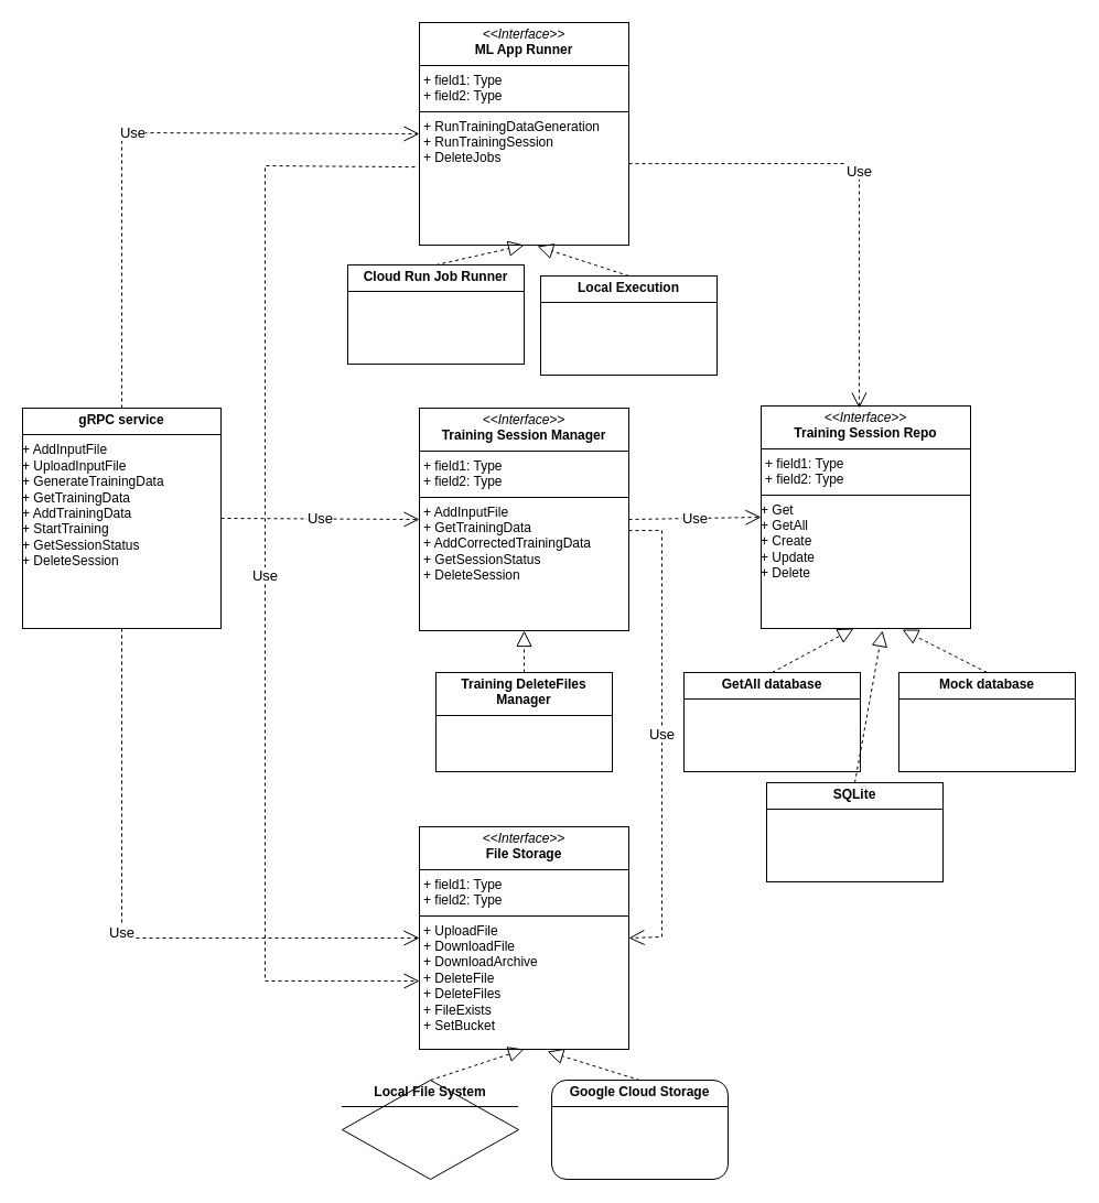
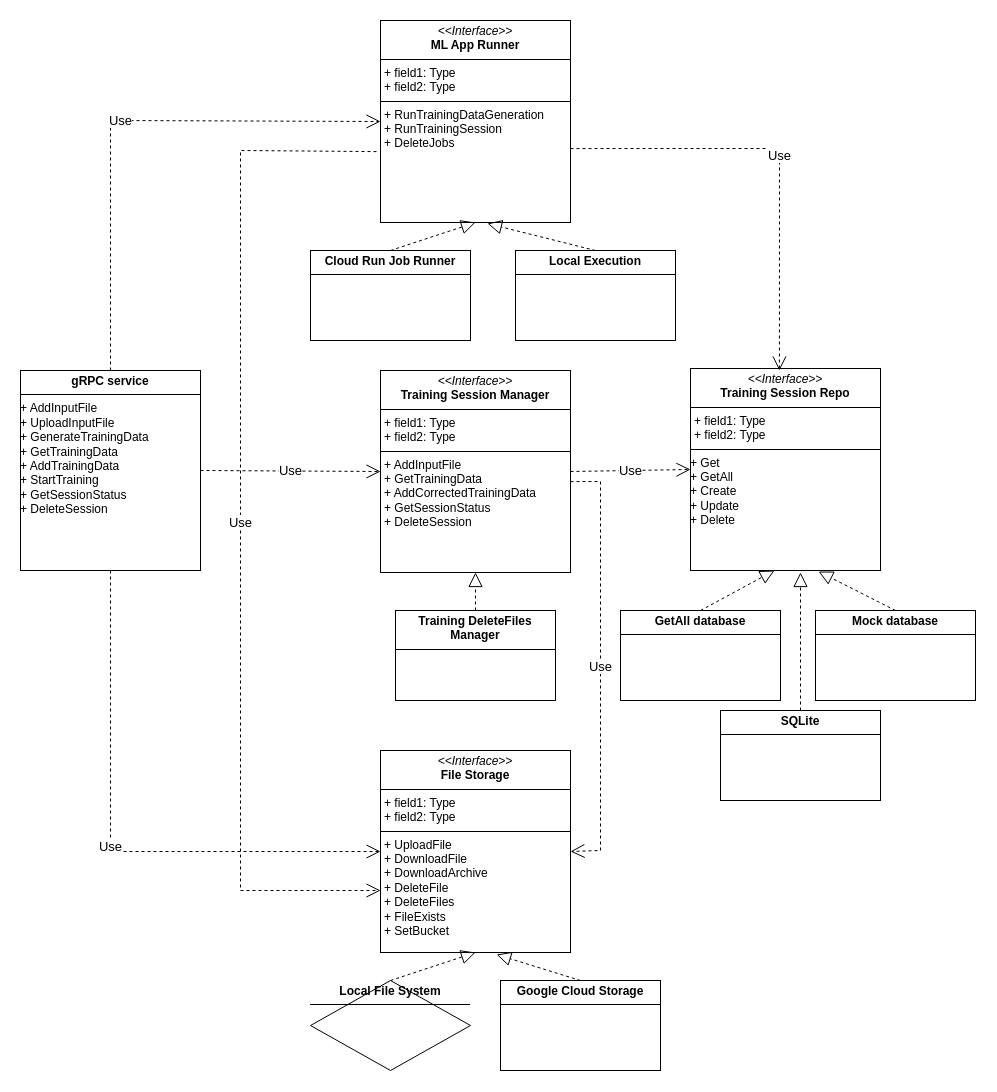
  <mxCell id="0" />
  <mxCell id="1" parent="0" />
  <mxCell id="2" value="&lt;p style=&quot;margin:0px;margin-top:4px;text-align:center;&quot;&gt;&lt;b&gt;gRPC service&lt;/b&gt;&lt;br&gt;&lt;/p&gt;&lt;hr size=&quot;1&quot; style=&quot;border-style:solid;&quot;&gt;&lt;div&gt;+ AddInputFile&lt;/div&gt;&lt;div&gt;+ UploadInputFile&lt;/div&gt;&lt;div&gt;+ GenerateTrainingData&lt;/div&gt;&lt;div&gt;+ GetTrainingData&lt;/div&gt;&lt;div&gt;+ AddTrainingData&lt;/div&gt;&lt;div&gt;+ StartTraining&lt;/div&gt;&lt;div&gt;+ GetSessionStatus&lt;/div&gt;&lt;div&gt;+ DeleteSession&lt;br&gt;&lt;/div&gt;" style="verticalAlign=top;align=left;overflow=fill;html=1;whiteSpace=wrap;" parent="1" vertex="1"><mxGeometry x="20" y="370" width="180" height="200" as="geometry" /></mxCell>
  <mxCell id="3" value="&lt;p style=&quot;margin:0px;margin-top:4px;text-align:center;&quot;&gt;&lt;i&gt;&amp;lt;&amp;lt;Interface&amp;gt;&amp;gt;&lt;/i&gt;&lt;br&gt;&lt;b&gt;File Storage&lt;/b&gt;&lt;br&gt;&lt;/p&gt;&lt;hr size=&quot;1&quot; style=&quot;border-style:solid;&quot;&gt;&lt;p style=&quot;margin:0px;margin-left:4px;&quot;&gt;+ field1: Type&lt;br&gt;+ field2: Type&lt;/p&gt;&lt;hr size=&quot;1&quot; style=&quot;border-style:solid;&quot;&gt;&lt;p style=&quot;margin:0px;margin-left:4px;&quot;&gt;+ UploadFile&lt;/p&gt;&lt;p style=&quot;margin:0px;margin-left:4px;&quot;&gt;+ DownloadFile&lt;/p&gt;&lt;p style=&quot;margin:0px;margin-left:4px;&quot;&gt;+ DownloadArchive&lt;/p&gt;&lt;p style=&quot;margin:0px;margin-left:4px;&quot;&gt;+ DeleteFile&lt;/p&gt;&lt;p style=&quot;margin:0px;margin-left:4px;&quot;&gt;+ DeleteFiles&lt;/p&gt;&lt;p style=&quot;margin:0px;margin-left:4px;&quot;&gt;+ FileExists&lt;/p&gt;&lt;p style=&quot;margin:0px;margin-left:4px;&quot;&gt;+ SetBucket&lt;br&gt;&lt;/p&gt;" style="verticalAlign=top;align=left;overflow=fill;html=1;whiteSpace=wrap;" parent="1" vertex="1"><mxGeometry x="380" y="750" width="190" height="202" as="geometry" /></mxCell>
  <mxCell id="4" value="&lt;p style=&quot;margin:0px;margin-top:4px;text-align:center;&quot;&gt;&lt;i&gt;&amp;lt;&amp;lt;Interface&amp;gt;&amp;gt;&lt;/i&gt;&lt;br&gt;&lt;b&gt;Training Session Manager&lt;/b&gt;&lt;br&gt;&lt;/p&gt;&lt;hr size=&quot;1&quot; style=&quot;border-style:solid;&quot;&gt;&lt;p style=&quot;margin:0px;margin-left:4px;&quot;&gt;+ field1: Type&lt;br&gt;+ field2: Type&lt;/p&gt;&lt;hr size=&quot;1&quot; style=&quot;border-style:solid;&quot;&gt;&lt;p style=&quot;margin:0px;margin-left:4px;&quot;&gt;+ AddInputFile&lt;/p&gt;&lt;p style=&quot;margin:0px;margin-left:4px;&quot;&gt;+ GetTrainingData&lt;/p&gt;&lt;p style=&quot;margin:0px;margin-left:4px;&quot;&gt;+ AddCorrectedTrainingData&lt;/p&gt;&lt;p style=&quot;margin:0px;margin-left:4px;&quot;&gt;+ GetSessionStatus&lt;/p&gt;&lt;p style=&quot;margin:0px;margin-left:4px;&quot;&gt;+ DeleteSession&lt;br&gt;&lt;/p&gt;" style="verticalAlign=top;align=left;overflow=fill;html=1;whiteSpace=wrap;" parent="1" vertex="1"><mxGeometry x="380" y="370" width="190" height="202" as="geometry" /></mxCell>
  <mxCell id="5" value="&lt;p style=&quot;margin:0px;margin-top:4px;text-align:center;&quot;&gt;&lt;i&gt;&amp;lt;&amp;lt;Interface&amp;gt;&amp;gt;&lt;/i&gt;&lt;br&gt;&lt;b&gt;ML App Runner&lt;/b&gt;&lt;br&gt;&lt;/p&gt;&lt;hr size=&quot;1&quot; style=&quot;border-style:solid;&quot;&gt;&lt;p style=&quot;margin:0px;margin-left:4px;&quot;&gt;+ field1: Type&lt;br&gt;+ field2: Type&lt;/p&gt;&lt;hr size=&quot;1&quot; style=&quot;border-style:solid;&quot;&gt;&lt;p style=&quot;margin:0px;margin-left:4px;&quot;&gt;+ RunTrainingDataGeneration&lt;/p&gt;&lt;p style=&quot;margin:0px;margin-left:4px;&quot;&gt;+ RunTrainingSession&lt;/p&gt;&lt;p style=&quot;margin:0px;margin-left:4px;&quot;&gt;+ DeleteJobs&lt;br&gt;&lt;/p&gt;" style="verticalAlign=top;align=left;overflow=fill;html=1;whiteSpace=wrap;" parent="1" vertex="1"><mxGeometry x="380" y="20" width="190" height="202" as="geometry" /></mxCell>
  <mxCell id="6" value="&lt;p style=&quot;margin:0px;margin-top:4px;text-align:center;&quot;&gt;&lt;i&gt;&amp;lt;&amp;lt;Interface&amp;gt;&amp;gt;&lt;/i&gt;&lt;br&gt;&lt;b&gt;Training Session Repo&lt;/b&gt;&lt;br&gt;&lt;/p&gt;&lt;hr size=&quot;1&quot; style=&quot;border-style:solid;&quot;&gt;&lt;p style=&quot;margin:0px;margin-left:4px;&quot;&gt;+ field1: Type&lt;br&gt;+ field2: Type&lt;/p&gt;&lt;hr size=&quot;1&quot; style=&quot;border-style:solid;&quot;&gt;&lt;div&gt;+ Get&lt;/div&gt;&lt;div&gt;+ GetAll&lt;/div&gt;&lt;div&gt;+ Create&lt;/div&gt;&lt;div&gt;+ Update&lt;/div&gt;&lt;div&gt;+ Delete&lt;br&gt;&lt;/div&gt;" style="verticalAlign=top;align=left;overflow=fill;html=1;whiteSpace=wrap;" parent="1" vertex="1"><mxGeometry x="690" y="368" width="190" height="202" as="geometry" /></mxCell>
  <mxCell id="7" value="" style="endArrow=block;dashed=1;endFill=0;endSize=12;html=1;rounded=0;exitX=0.5;exitY=0;exitDx=0;exitDy=0;entryX=0.5;entryY=1;entryDx=0;entryDy=0;" parent="1" source="8" target="3" edge="1"><mxGeometry width="160" relative="1" as="geometry"><mxPoint x="840" y="752" as="sourcePoint" /><mxPoint x="920" y="840" as="targetPoint" /></mxGeometry></mxCell>
  <mxCell id="8" value="&lt;p style=&quot;margin:0px;margin-top:4px;text-align:center;&quot;&gt;&lt;b&gt;Local File System&lt;br&gt;&lt;/b&gt;&lt;/p&gt;&lt;hr size=&quot;1&quot; style=&quot;border-style:solid;&quot;&gt;" style="rhombus;verticalAlign=top;align=left;overflow=fill;html=1;whiteSpace=wrap;" parent="1" vertex="1"><mxGeometry x="310" y="980" width="160" height="90" as="geometry" /></mxCell>
- <mxCell id="9" value="&lt;p style=&quot;margin:0px;margin-top:4px;text-align:center;&quot;&gt;&lt;b&gt;Google Cloud Storage&lt;br&gt;&lt;/b&gt;&lt;/p&gt;&lt;hr size=&quot;1&quot; style=&quot;border-style:solid;&quot;&gt;" style="verticalAlign=top;align=left;overflow=fill;html=1;whiteSpace=wrap;rounded=1;" parent="1" vertex="1"><mxGeometry x="500" y="980" width="160" height="90" as="geometry" /></mxCell>
+ <mxCell id="9" value="&lt;p style=&quot;margin:0px;margin-top:4px;text-align:center;&quot;&gt;&lt;b&gt;Google Cloud Storage&lt;br&gt;&lt;/b&gt;&lt;/p&gt;&lt;hr size=&quot;1&quot; style=&quot;border-style:solid;&quot;&gt;" style="verticalAlign=top;align=left;overflow=fill;html=1;whiteSpace=wrap;" parent="1" vertex="1"><mxGeometry x="500" y="980" width="160" height="90" as="geometry" /></mxCell>
  <mxCell id="10" value="" style="endArrow=block;dashed=1;endFill=0;endSize=12;html=1;rounded=0;exitX=0.5;exitY=0;exitDx=0;exitDy=0;entryX=0.611;entryY=1.01;entryDx=0;entryDy=0;entryPerimeter=0;" parent="1" target="3" edge="1" source="9"><mxGeometry width="160" relative="1" as="geometry"><mxPoint x="860" y="648" as="sourcePoint" /><mxPoint x="510" y="960" as="targetPoint" /></mxGeometry></mxCell>
  <mxCell id="11" value="&lt;p style=&quot;margin:0px;margin-top:4px;text-align:center;&quot;&gt;&lt;b&gt;GetAll database&lt;br&gt;&lt;/b&gt;&lt;/p&gt;&lt;hr size=&quot;1&quot; style=&quot;border-style:solid;&quot;&gt;" style="verticalAlign=top;align=left;overflow=fill;html=1;whiteSpace=wrap;" parent="1" vertex="1"><mxGeometry x="620" y="610" width="160" height="90" as="geometry" /></mxCell>
- <mxCell id="12" value="&lt;p style=&quot;margin:0px;margin-top:4px;text-align:center;&quot;&gt;&lt;b&gt;SQLite&lt;br&gt;&lt;/b&gt;&lt;/p&gt;&lt;hr size=&quot;1&quot; style=&quot;border-style:solid;&quot;&gt;" style="verticalAlign=top;align=left;overflow=fill;html=1;whiteSpace=wrap;" parent="1" vertex="1"><mxGeometry x="695" y="710" width="160" height="90" as="geometry" /></mxCell>
+ <mxCell id="12" value="&lt;p style=&quot;margin:0px;margin-top:4px;text-align:center;&quot;&gt;&lt;b&gt;SQLite&lt;br&gt;&lt;/b&gt;&lt;/p&gt;&lt;hr size=&quot;1&quot; style=&quot;border-style:solid;&quot;&gt;" style="verticalAlign=top;align=left;overflow=fill;html=1;whiteSpace=wrap;" parent="1" vertex="1"><mxGeometry x="720" y="710" width="160" height="90" as="geometry" /></mxCell>
  <mxCell id="13" value="&lt;p style=&quot;margin:0px;margin-top:4px;text-align:center;&quot;&gt;&lt;b&gt;Mock database&lt;br&gt;&lt;/b&gt;&lt;/p&gt;&lt;hr size=&quot;1&quot; style=&quot;border-style:solid;&quot;&gt;" style="verticalAlign=top;align=left;overflow=fill;html=1;whiteSpace=wrap;" parent="1" vertex="1"><mxGeometry x="815" y="610" width="160" height="90" as="geometry" /></mxCell>
  <mxCell id="14" value="" style="endArrow=block;dashed=1;endFill=0;endSize=12;html=1;rounded=0;exitX=0.5;exitY=0;exitDx=0;exitDy=0;entryX=0.442;entryY=1;entryDx=0;entryDy=0;entryPerimeter=0;" parent="1" source="11" target="6" edge="1"><mxGeometry width="160" relative="1" as="geometry"><mxPoint x="680" y="595" as="sourcePoint" /><mxPoint x="777.5" y="527" as="targetPoint" /></mxGeometry></mxCell>
  <mxCell id="15" value="" style="endArrow=block;dashed=1;endFill=0;endSize=12;html=1;rounded=0;exitX=0.5;exitY=0;exitDx=0;exitDy=0;entryX=0.579;entryY=1.01;entryDx=0;entryDy=0;entryPerimeter=0;" parent="1" source="12" target="6" edge="1"><mxGeometry width="160" relative="1" as="geometry"><mxPoint x="882.88" y="663" as="sourcePoint" /><mxPoint x="870.004" y="595" as="targetPoint" /></mxGeometry></mxCell>
  <mxCell id="16" value="" style="endArrow=block;dashed=1;endFill=0;endSize=12;html=1;rounded=0;exitX=0.5;exitY=0;exitDx=0;exitDy=0;entryX=0.674;entryY=1.005;entryDx=0;entryDy=0;entryPerimeter=0;" parent="1" source="13" target="6" edge="1"><mxGeometry width="160" relative="1" as="geometry"><mxPoint x="1129.04" y="690.01" as="sourcePoint" /><mxPoint x="930" y="619.99" as="targetPoint" /></mxGeometry></mxCell>
- <mxCell id="17" value="&lt;p style=&quot;margin:0px;margin-top:4px;text-align:center;&quot;&gt;&lt;b&gt;Cloud Run Job Runner&lt;br&gt;&lt;/b&gt;&lt;/p&gt;&lt;hr size=&quot;1&quot; style=&quot;border-style:solid;&quot;&gt;" style="verticalAlign=top;align=left;overflow=fill;html=1;whiteSpace=wrap;" vertex="1" parent="1"><mxGeometry x="315" y="240" width="160" height="90" as="geometry" /></mxCell>
- <mxCell id="18" value="&lt;p style=&quot;margin:0px;margin-top:4px;text-align:center;&quot;&gt;&lt;b&gt;Local Execution&lt;br&gt;&lt;/b&gt;&lt;/p&gt;&lt;hr size=&quot;1&quot; style=&quot;border-style:solid;&quot;&gt;" style="verticalAlign=top;align=left;overflow=fill;html=1;whiteSpace=wrap;" vertex="1" parent="1"><mxGeometry x="490" y="250" width="160" height="90" as="geometry" /></mxCell>
+ <mxCell id="17" value="&lt;p style=&quot;margin:0px;margin-top:4px;text-align:center;&quot;&gt;&lt;b&gt;Cloud Run Job Runner&lt;br&gt;&lt;/b&gt;&lt;/p&gt;&lt;hr size=&quot;1&quot; style=&quot;border-style:solid;&quot;&gt;" style="verticalAlign=top;align=left;overflow=fill;html=1;whiteSpace=wrap;" vertex="1" parent="1"><mxGeometry x="310" y="250" width="160" height="90" as="geometry" /></mxCell>
+ <mxCell id="18" value="&lt;p style=&quot;margin:0px;margin-top:4px;text-align:center;&quot;&gt;&lt;b&gt;Local Execution&lt;br&gt;&lt;/b&gt;&lt;/p&gt;&lt;hr size=&quot;1&quot; style=&quot;border-style:solid;&quot;&gt;" style="verticalAlign=top;align=left;overflow=fill;html=1;whiteSpace=wrap;" vertex="1" parent="1"><mxGeometry x="515" y="250" width="160" height="90" as="geometry" /></mxCell>
  <mxCell id="19" value="" style="endArrow=block;dashed=1;endFill=0;endSize=12;html=1;rounded=0;exitX=0.5;exitY=0;exitDx=0;exitDy=0;entryX=0.5;entryY=1;entryDx=0;entryDy=0;" edge="1" parent="1" source="17" target="5"><mxGeometry width="160" relative="1" as="geometry"><mxPoint x="460" y="348" as="sourcePoint" /><mxPoint x="545" y="300" as="targetPoint" /></mxGeometry></mxCell>
  <mxCell id="20" value="" style="endArrow=block;dashed=1;endFill=0;endSize=12;html=1;rounded=0;exitX=0.5;exitY=0;exitDx=0;exitDy=0;entryX=0.563;entryY=1.005;entryDx=0;entryDy=0;entryPerimeter=0;" edge="1" parent="1" source="18" target="5"><mxGeometry width="160" relative="1" as="geometry"><mxPoint x="500" y="338" as="sourcePoint" /><mxPoint x="605" y="290" as="targetPoint" /></mxGeometry></mxCell>
  <mxCell id="21" value="&lt;p style=&quot;margin:0px;margin-top:4px;text-align:center;&quot;&gt;&lt;b&gt;Training DeleteFiles Manager&lt;br&gt;&lt;/b&gt;&lt;/p&gt;&lt;hr size=&quot;1&quot; style=&quot;border-style:solid;&quot;&gt;" style="verticalAlign=top;align=left;overflow=fill;html=1;whiteSpace=wrap;" vertex="1" parent="1"><mxGeometry x="395" y="610" width="160" height="90" as="geometry" /></mxCell>
  <mxCell id="22" value="" style="endArrow=block;dashed=1;endFill=0;endSize=12;html=1;rounded=0;exitX=0.5;exitY=0;exitDx=0;exitDy=0;entryX=0.5;entryY=1;entryDx=0;entryDy=0;" edge="1" parent="1" source="21" target="4"><mxGeometry width="160" relative="1" as="geometry"><mxPoint x="1015" y="338" as="sourcePoint" /><mxPoint x="900" y="290" as="targetPoint" /></mxGeometry></mxCell>
  <mxCell id="23" value="Use" style="endArrow=open;endSize=12;dashed=1;html=1;rounded=0;exitX=1;exitY=0.5;exitDx=0;exitDy=0;entryX=0;entryY=0.5;entryDx=0;entryDy=0;fontSize=13;" edge="1" parent="1" source="2" target="4"><mxGeometry width="160" relative="1" as="geometry"><mxPoint x="220" y="469.5" as="sourcePoint" /><mxPoint x="380" y="469.5" as="targetPoint" /></mxGeometry></mxCell>
  <mxCell id="24" value="Use" style="endArrow=open;endSize=12;dashed=1;html=1;rounded=0;exitX=0.5;exitY=0;exitDx=0;exitDy=0;entryX=0;entryY=0.5;entryDx=0;entryDy=0;fontSize=13;" edge="1" parent="1" source="2" target="5"><mxGeometry width="160" relative="1" as="geometry"><mxPoint x="90" y="294.5" as="sourcePoint" /><mxPoint x="260" y="295.5" as="targetPoint" /><Array as="points"><mxPoint x="110" y="120" /></Array></mxGeometry></mxCell>
  <mxCell id="25" value="Use" style="endArrow=open;endSize=12;dashed=1;html=1;rounded=0;entryX=0;entryY=0.5;entryDx=0;entryDy=0;exitX=0.5;exitY=1;exitDx=0;exitDy=0;fontSize=13;" edge="1" parent="1" source="2" target="3"><mxGeometry width="160" relative="1" as="geometry"><mxPoint x="110" y="580" as="sourcePoint" /><mxPoint x="390" y="481" as="targetPoint" /><Array as="points"><mxPoint x="110" y="851" /></Array></mxGeometry></mxCell>
  <mxCell id="26" value="Use" style="endArrow=open;endSize=12;dashed=1;html=1;rounded=0;exitX=1;exitY=0.634;exitDx=0;exitDy=0;fontSize=13;exitPerimeter=0;entryX=0.468;entryY=0.01;entryDx=0;entryDy=0;entryPerimeter=0;" edge="1" parent="1" source="5" target="6"><mxGeometry width="160" relative="1" as="geometry"><mxPoint x="770" y="199" as="sourcePoint" /><mxPoint x="1035" y="-50" as="targetPoint" /><Array as="points"><mxPoint x="779" y="148" /></Array></mxGeometry></mxCell>
  <mxCell id="27" value="Use" style="endArrow=open;endSize=12;dashed=1;html=1;rounded=0;exitX=1;exitY=0.5;exitDx=0;exitDy=0;entryX=0;entryY=0.5;entryDx=0;entryDy=0;fontSize=13;" edge="1" parent="1" source="4" target="6"><mxGeometry width="160" relative="1" as="geometry"><mxPoint x="590" y="480" as="sourcePoint" /><mxPoint x="770" y="481" as="targetPoint" /></mxGeometry></mxCell>
  <mxCell id="28" value="Use" style="endArrow=open;endSize=12;dashed=1;html=1;rounded=0;exitX=1;exitY=0.55;exitDx=0;exitDy=0;entryX=1;entryY=0.5;entryDx=0;entryDy=0;fontSize=13;exitPerimeter=0;" edge="1" parent="1" source="4" target="3"><mxGeometry width="160" relative="1" as="geometry"><mxPoint x="637" y="790" as="sourcePoint" /><mxPoint x="817" y="791" as="targetPoint" /><Array as="points"><mxPoint x="600" y="481" /><mxPoint x="600" y="850" /></Array></mxGeometry></mxCell>
  <mxCell id="29" value="Use" style="endArrow=open;endSize=12;dashed=1;html=1;rounded=0;exitX=-0.021;exitY=0.649;exitDx=0;exitDy=0;fontSize=13;exitPerimeter=0;entryX=0;entryY=0.693;entryDx=0;entryDy=0;entryPerimeter=0;" edge="1" parent="1" source="5" target="3"><mxGeometry width="160" relative="1" as="geometry"><mxPoint x="210" y="280" as="sourcePoint" /><mxPoint x="300" y="910" as="targetPoint" /><Array as="points"><mxPoint x="240" y="150" /><mxPoint x="240" y="890" /></Array></mxGeometry></mxCell>
